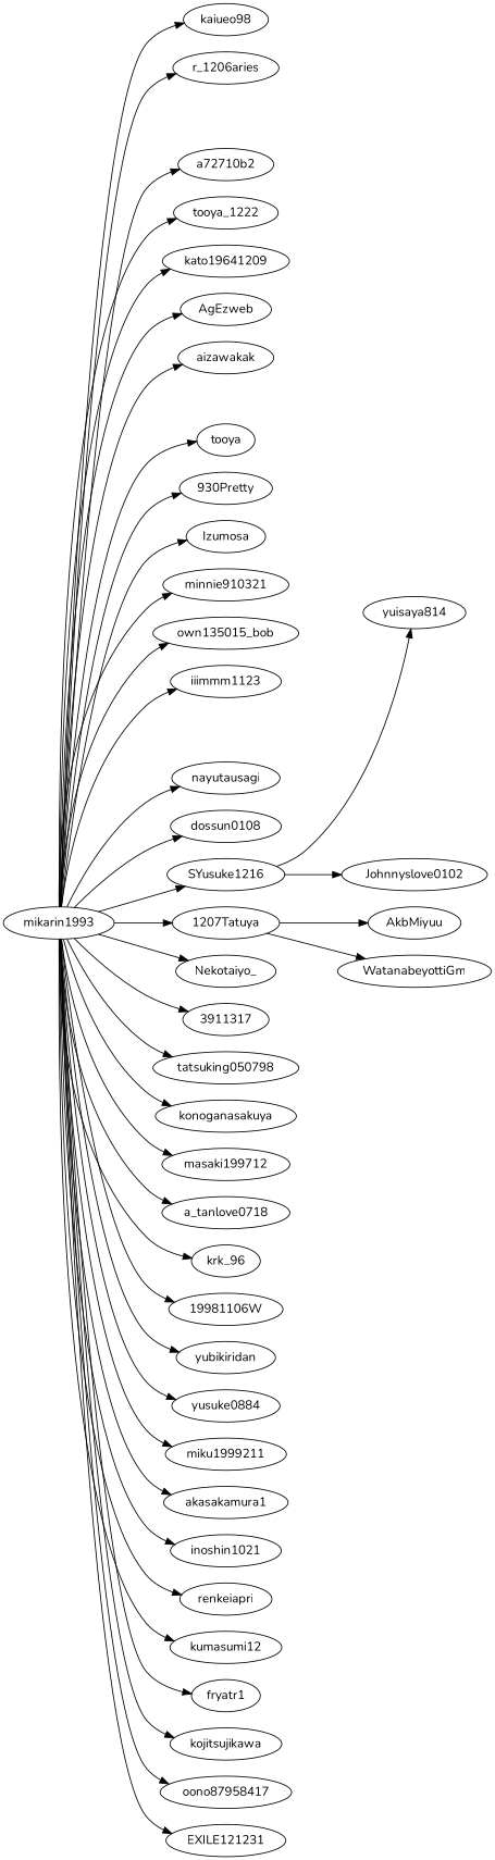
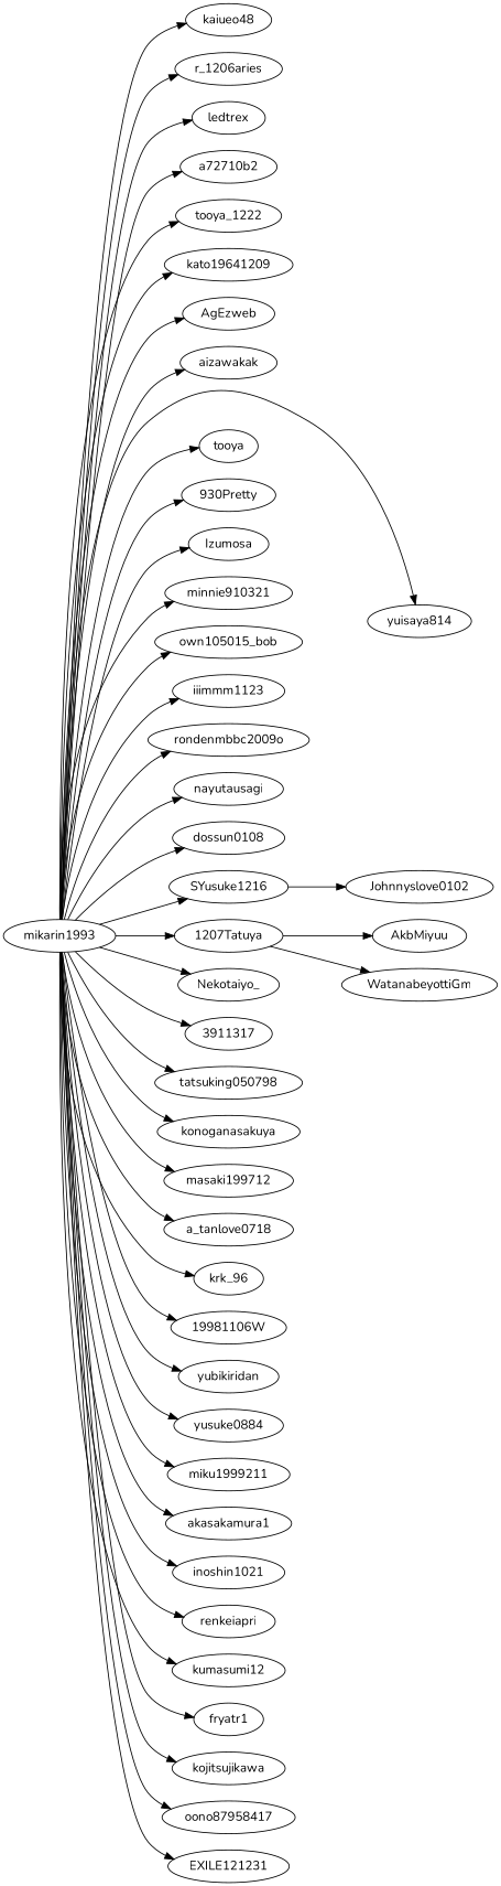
  strict digraph {
    fontname=Nunito
    rankdir=LR
    node [fontname=Nunito]
    edge [fontname=Nunito]
    mikarin1993
-   kaiueo98
+   kaiueo98 [label=kaiueo48]
    r_1206aries
+   ledtrex
    a72710b2
    tooya_1222
    kato19641209
    AgEzweb
    aizawakak
    yuisaya814
    n11 [label=tooya]
    "930Pretty"
    Izumosa
    minnie910321
-   own105015_bob [label=own135015_bob]
+   own105015_bob
    iiimmm1123
+   rondenmbbc2009o
    nayutausagi
    dossun0108
    "1207Tatuya"
    SYusuke1216
    Nekotaiyo_
    3911317
    n24 [label=tatsuking050798]
    konoganasakuya
    n26 [label=masaki199712]
    a_tanlove0718
    krk_96
    "19981106W"
    yubikiridan
    yusuke0884
    miku1999211
    akasakamura1
    inoshin1021
    renkeiapri
    kumasumi12
    fryatr1
    kojitsujikawa
    oono87958417
    EXILE121231
    AkbMiyuu
    WatanabeyottiGm
    Johnnyslove0102
    mikarin1993 -> kaiueo98
    mikarin1993 -> r_1206aries
+   mikarin1993 -> ledtrex
    mikarin1993 -> a72710b2
    mikarin1993 -> tooya_1222
    mikarin1993 -> kato19641209
    mikarin1993 -> AgEzweb
    mikarin1993 -> aizawakak
-   SYusuke1216 -> yuisaya814
+   mikarin1993 -> yuisaya814
    mikarin1993 -> n11
    mikarin1993 -> "930Pretty"
    mikarin1993 -> Izumosa
    mikarin1993 -> minnie910321
    mikarin1993 -> own105015_bob
    mikarin1993 -> iiimmm1123
+   mikarin1993 -> rondenmbbc2009o
    mikarin1993 -> nayutausagi
    mikarin1993 -> dossun0108
    mikarin1993 -> "1207Tatuya"
    mikarin1993 -> SYusuke1216
    mikarin1993 -> Nekotaiyo_
    mikarin1993 -> 3911317
    mikarin1993 -> n24
    mikarin1993 -> konoganasakuya
    mikarin1993 -> n26
    mikarin1993 -> a_tanlove0718
    mikarin1993 -> krk_96
    mikarin1993 -> "19981106W"
    mikarin1993 -> yubikiridan
    mikarin1993 -> yusuke0884
    mikarin1993 -> miku1999211
    mikarin1993 -> akasakamura1
    mikarin1993 -> inoshin1021
    mikarin1993 -> renkeiapri
    mikarin1993 -> kumasumi12
    mikarin1993 -> fryatr1
    mikarin1993 -> kojitsujikawa
    mikarin1993 -> oono87958417
    mikarin1993 -> EXILE121231
    "1207Tatuya" -> AkbMiyuu
    "1207Tatuya" -> WatanabeyottiGm
    SYusuke1216 -> Johnnyslove0102
  }
